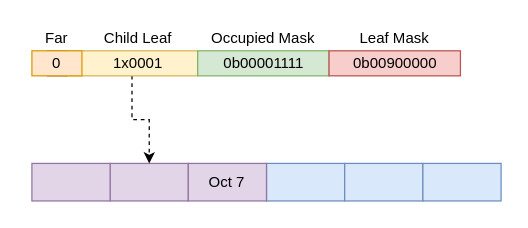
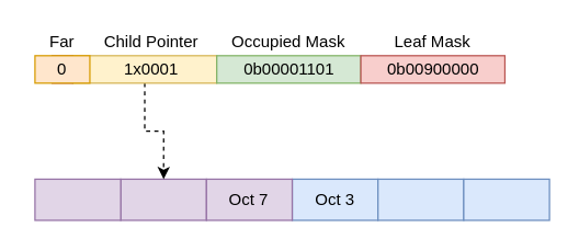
  <mxCell id="0" />
  <mxCell id="1" parent="0" />
  <mxCell id="2" value="" style="rounded=0;whiteSpace=wrap;html=1;fillColor=#e1d5e7;strokeColor=#9673a6;" vertex="1" parent="1"><mxGeometry x="87.5" y="130" width="62.5" height="30" as="geometry" /></mxCell>
  <mxCell id="3" style="edgeStyle=orthogonalEdgeStyle;rounded=0;orthogonalLoop=1;jettySize=auto;html=1;exitX=0.5;exitY=1;exitDx=0;exitDy=0;entryX=0.5;entryY=0;entryDx=0;entryDy=0;dashed=1;" edge="1" parent="1" source="4" target="2"><mxGeometry relative="1" as="geometry" /></mxCell>
  <mxCell id="4" value="" style="rounded=0;whiteSpace=wrap;html=1;fillColor=#fff2cc;strokeColor=#d6b656;" vertex="1" parent="1"><mxGeometry x="52.5" y="40" width="105" height="20" as="geometry" /></mxCell>
  <mxCell id="5" value="1x0001" style="text;html=1;strokeColor=none;fillColor=none;align=center;verticalAlign=middle;whiteSpace=wrap;rounded=0;" vertex="1" parent="1"><mxGeometry x="65" y="40" width="90" height="20" as="geometry" /></mxCell>
  <mxCell id="6" value="" style="rounded=0;whiteSpace=wrap;html=1;fillColor=#d5e8d4;strokeColor=#82b366;" vertex="1" parent="1"><mxGeometry x="157.5" y="40" width="105" height="20" as="geometry" /></mxCell>
- <mxCell id="7" value="0b00001111" style="text;html=1;strokeColor=none;fillColor=none;align=center;verticalAlign=middle;whiteSpace=wrap;rounded=0;" vertex="1" parent="1"><mxGeometry x="152.75" y="40" width="114.5" height="20" as="geometry" /></mxCell>
+ <mxCell id="7" value="0b00001101" style="text;html=1;strokeColor=none;fillColor=none;align=center;verticalAlign=middle;whiteSpace=wrap;rounded=0;" vertex="1" parent="1"><mxGeometry x="152.75" y="40" width="114.5" height="20" as="geometry" /></mxCell>
  <mxCell id="8" value="" style="rounded=0;whiteSpace=wrap;html=1;fillColor=#f8cecc;strokeColor=#b85450;" vertex="1" parent="1"><mxGeometry x="262.5" y="40" width="105" height="20" as="geometry" /></mxCell>
  <mxCell id="9" value="0b00900000" style="text;html=1;strokeColor=none;fillColor=none;align=center;verticalAlign=middle;whiteSpace=wrap;rounded=0;" vertex="1" parent="1"><mxGeometry x="263.75" y="40" width="102.5" height="20" as="geometry" /></mxCell>
  <mxCell id="10" value="" style="rounded=0;whiteSpace=wrap;html=1;fillColor=#f8cecc;strokeColor=#b85450;" vertex="1" parent="1"><mxGeometry x="37.5" y="40" width="15" height="20" as="geometry" /></mxCell>
  <mxCell id="11" value="0" style="text;html=1;strokeColor=#d79b00;fillColor=#ffe6cc;align=center;verticalAlign=middle;whiteSpace=wrap;rounded=0;" vertex="1" parent="1"><mxGeometry x="25" y="40" width="40" height="20" as="geometry" /></mxCell>
  <mxCell id="12" value="" style="rounded=0;whiteSpace=wrap;html=1;fillColor=#e1d5e7;strokeColor=#9673a6;" vertex="1" parent="1"><mxGeometry x="25" y="130" width="62.5" height="30" as="geometry" /></mxCell>
  <mxCell id="13" value="" style="rounded=0;whiteSpace=wrap;html=1;fillColor=#dae8fc;strokeColor=#6c8ebf;" vertex="1" parent="1"><mxGeometry x="212.5" y="130" width="62.5" height="30" as="geometry" /></mxCell>
  <mxCell id="14" value="" style="rounded=0;whiteSpace=wrap;html=1;fillColor=#dae8fc;strokeColor=#6c8ebf;" vertex="1" parent="1"><mxGeometry x="275" y="130" width="62.5" height="30" as="geometry" /></mxCell>
  <mxCell id="15" value="" style="rounded=0;whiteSpace=wrap;html=1;fillColor=#dae8fc;strokeColor=#6c8ebf;" vertex="1" parent="1"><mxGeometry x="337.5" y="130" width="62.5" height="30" as="geometry" /></mxCell>
  <mxCell id="16" value="" style="rounded=0;whiteSpace=wrap;html=1;fillColor=#e1d5e7;strokeColor=#9673a6;" vertex="1" parent="1"><mxGeometry x="150" y="130" width="62.5" height="30" as="geometry" /></mxCell>
  <mxCell id="17" value="Oct 7" style="text;html=1;strokeColor=none;fillColor=none;align=center;verticalAlign=middle;whiteSpace=wrap;rounded=0;" vertex="1" parent="1"><mxGeometry x="161.25" y="135" width="40" height="20" as="geometry" /></mxCell>
+ <mxCell id="18" value="Oct 3" style="text;html=1;strokeColor=none;fillColor=none;align=center;verticalAlign=middle;whiteSpace=wrap;rounded=0;" vertex="1" parent="1"><mxGeometry x="223.75" y="135" width="40" height="20" as="geometry" /></mxCell>
  <mxCell id="19" value="Far" style="text;html=1;strokeColor=none;fillColor=none;align=center;verticalAlign=middle;whiteSpace=wrap;rounded=0;" vertex="1" parent="1"><mxGeometry x="20" y="20" width="50" height="20" as="geometry" /></mxCell>
- <mxCell id="20" value="Child Leaf" style="text;html=1;strokeColor=none;fillColor=none;align=center;verticalAlign=middle;whiteSpace=wrap;rounded=0;" vertex="1" parent="1"><mxGeometry x="56.25" y="20" width="107.5" height="20" as="geometry" /></mxCell>
+ <mxCell id="20" value="Child Pointer" style="text;html=1;strokeColor=none;fillColor=none;align=center;verticalAlign=middle;whiteSpace=wrap;rounded=0;" vertex="1" parent="1"><mxGeometry x="56.25" y="20" width="107.5" height="20" as="geometry" /></mxCell>
  <mxCell id="21" value="Occupied Mask" style="text;html=1;strokeColor=none;fillColor=none;align=center;verticalAlign=middle;whiteSpace=wrap;rounded=0;" vertex="1" parent="1"><mxGeometry x="156.25" y="20" width="107.5" height="20" as="geometry" /></mxCell>
  <mxCell id="22" value="Leaf Mask" style="text;html=1;strokeColor=none;fillColor=none;align=center;verticalAlign=middle;whiteSpace=wrap;rounded=0;" vertex="1" parent="1"><mxGeometry x="261.25" y="20" width="107.5" height="20" as="geometry" /></mxCell>
